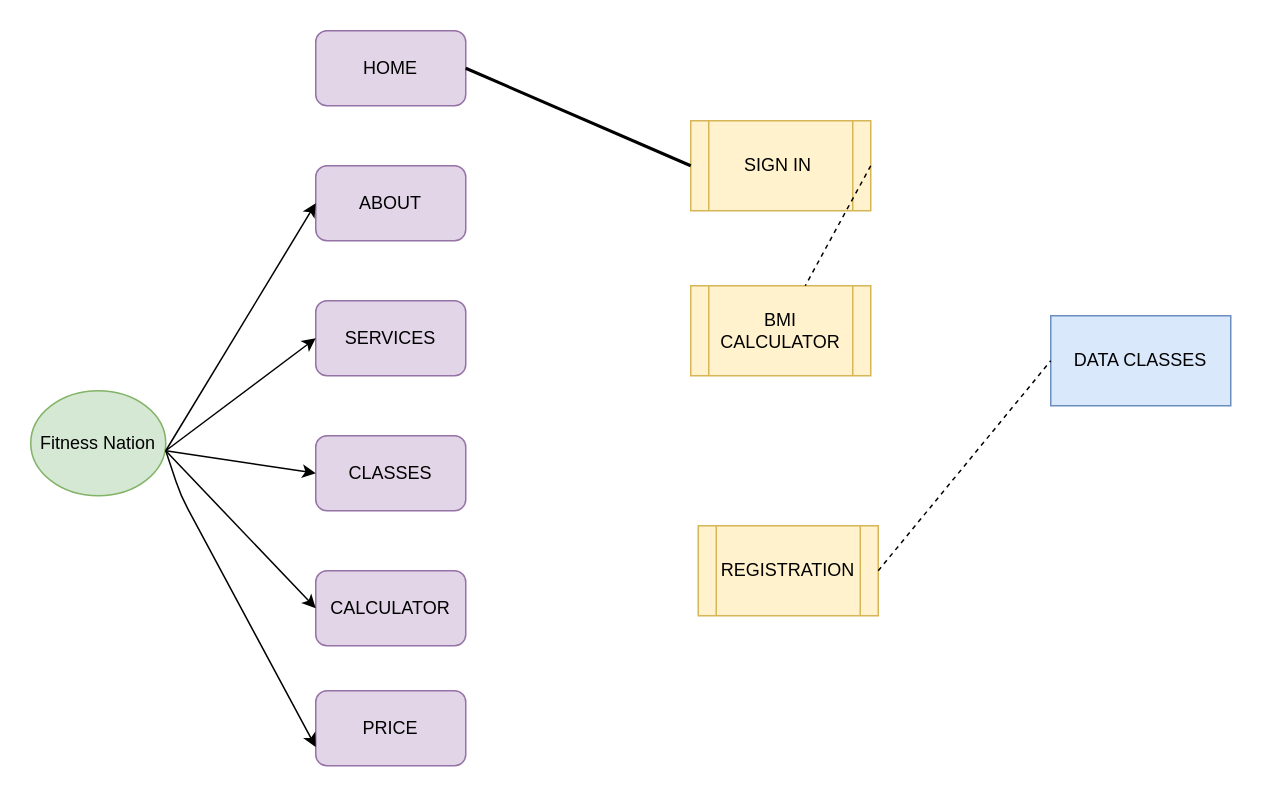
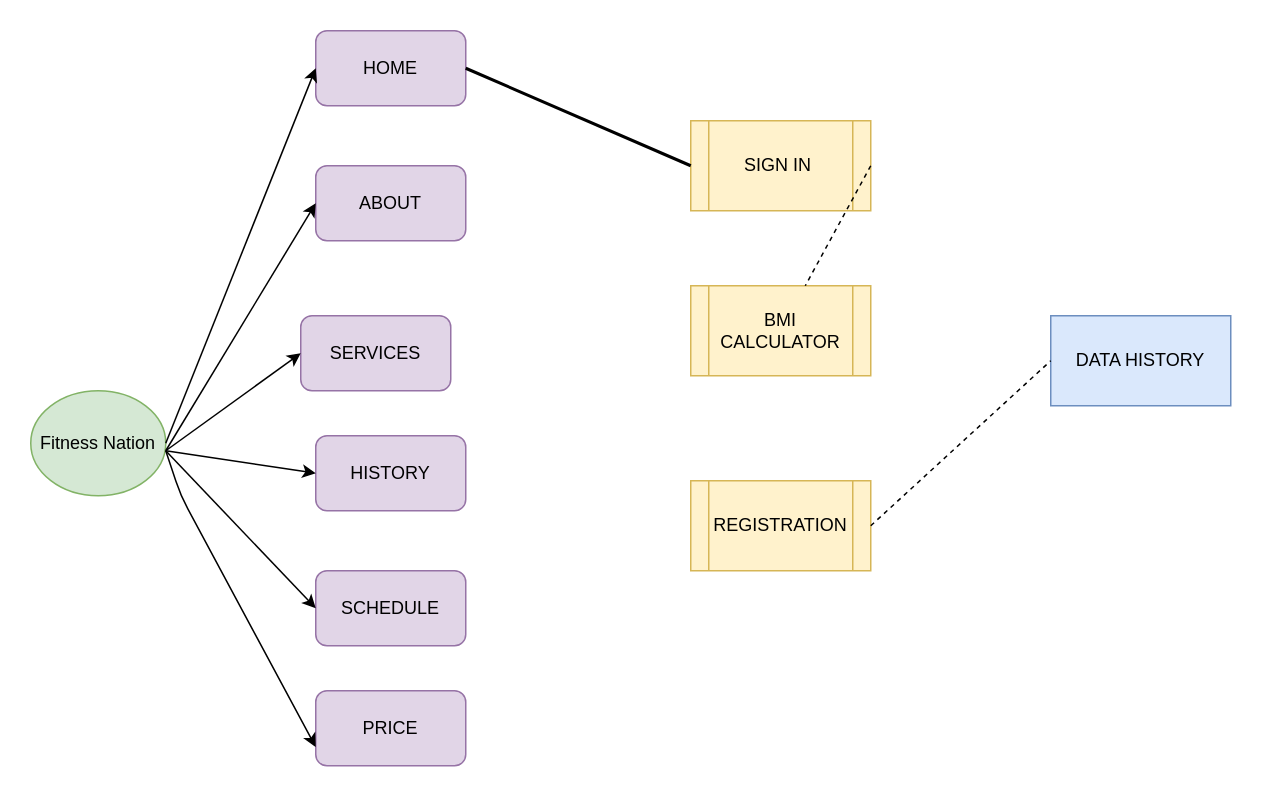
  <mxCell id="0" />
  <mxCell id="1" parent="0" />
  <mxCell id="2" value="Fitness Nation" style="ellipse;whiteSpace=wrap;html=1;strokeColor=#82b366;fillColor=#d5e8d4;" vertex="1" parent="1"><mxGeometry x="20" y="260" width="90" height="70" as="geometry" /></mxCell>
- <mxCell id="3" value="SERVICES" style="rounded=1;whiteSpace=wrap;html=1;strokeColor=#9673a6;fillColor=#e1d5e7;" vertex="1" parent="1"><mxGeometry x="210" y="200" width="100" height="50" as="geometry" /></mxCell>
+ <mxCell id="3" value="SERVICES" style="rounded=1;whiteSpace=wrap;html=1;strokeColor=#9673a6;fillColor=#e1d5e7;" vertex="1" parent="1"><mxGeometry x="200" y="210" width="100" height="50" as="geometry" /></mxCell>
  <mxCell id="4" value="ABOUT" style="rounded=1;whiteSpace=wrap;html=1;strokeColor=#9673a6;fillColor=#e1d5e7;" vertex="1" parent="1"><mxGeometry x="210" y="110" width="100" height="50" as="geometry" /></mxCell>
  <mxCell id="5" value="HOME" style="rounded=1;whiteSpace=wrap;html=1;strokeColor=#9673a6;fillColor=#e1d5e7;" vertex="1" parent="1"><mxGeometry x="210" width="100" height="50" as="geometry" y="20" /></mxCell>
- <mxCell id="6" value="CLASSES" style="rounded=1;whiteSpace=wrap;html=1;strokeColor=#9673a6;fillColor=#e1d5e7;" vertex="1" parent="1"><mxGeometry x="210" y="290" width="100" height="50" as="geometry" /></mxCell>
- <mxCell id="7" value="CALCULATOR" style="rounded=1;whiteSpace=wrap;html=1;strokeColor=#9673a6;fillColor=#e1d5e7;" vertex="1" parent="1"><mxGeometry x="210" y="380" width="100" height="50" as="geometry" /></mxCell>
+ <mxCell id="6" value="HISTORY" style="rounded=1;whiteSpace=wrap;html=1;strokeColor=#9673a6;fillColor=#e1d5e7;" vertex="1" parent="1"><mxGeometry x="210" y="290" width="100" height="50" as="geometry" /></mxCell>
+ <mxCell id="7" value="SCHEDULE" style="rounded=1;whiteSpace=wrap;html=1;strokeColor=#9673a6;fillColor=#e1d5e7;" vertex="1" parent="1"><mxGeometry x="210" y="380" width="100" height="50" as="geometry" /></mxCell>
  <mxCell id="8" value="PRICE" style="rounded=1;whiteSpace=wrap;html=1;strokeColor=#9673a6;fillColor=#e1d5e7;" vertex="1" parent="1"><mxGeometry x="210" y="460" width="100" height="50" as="geometry" /></mxCell>
  <mxCell id="9" value="" style="endArrow=classic;html=1;entryX=0;entryY=0.75;entryDx=0;entryDy=0;" edge="1" parent="1" target="8"><mxGeometry width="50" height="50" relative="1" as="geometry"><mxPoint x="110" y="300" as="sourcePoint" /><mxPoint x="160" y="250" as="targetPoint" /><Array as="points"><mxPoint x="120" y="330" /></Array></mxGeometry></mxCell>
  <mxCell id="10" value="" style="endArrow=classic;html=1;entryX=0;entryY=0.5;entryDx=0;entryDy=0;" edge="1" parent="1" target="7"><mxGeometry width="50" height="50" relative="1" as="geometry"><mxPoint x="110" y="300" as="sourcePoint" /><mxPoint x="160" y="250" as="targetPoint" /><Array as="points" /></mxGeometry></mxCell>
  <mxCell id="11" value="" style="endArrow=classic;html=1;entryX=0;entryY=0.5;entryDx=0;entryDy=0;" edge="1" parent="1" target="6"><mxGeometry width="50" height="50" relative="1" as="geometry"><mxPoint x="110" y="300" as="sourcePoint" /><mxPoint x="160" y="250" as="targetPoint" /></mxGeometry></mxCell>
  <mxCell id="12" value="" style="endArrow=classic;html=1;entryX=0;entryY=0.5;entryDx=0;entryDy=0;" edge="1" parent="1" target="4"><mxGeometry width="50" height="50" relative="1" as="geometry"><mxPoint x="110" y="300" as="sourcePoint" /><mxPoint x="160" y="250" as="targetPoint" /></mxGeometry></mxCell>
  <mxCell id="13" value="" style="endArrow=classic;html=1;entryX=0;entryY=0.5;entryDx=0;entryDy=0;" edge="1" parent="1" target="3"><mxGeometry width="50" height="50" relative="1" as="geometry"><mxPoint x="110" y="300" as="sourcePoint" /><mxPoint x="160" y="250" as="targetPoint" /><Array as="points" /></mxGeometry></mxCell>
+ <mxCell id="14" value="" style="endArrow=classic;html=1;exitX=1;exitY=0.5;exitDx=0;exitDy=0;entryX=0;entryY=0.5;entryDx=0;entryDy=0;" edge="1" parent="1" source="2" target="5"><mxGeometry width="50" height="50" relative="1" as="geometry"><mxPoint x="90" y="270" as="sourcePoint" /><mxPoint x="150" y="90" as="targetPoint" /></mxGeometry></mxCell>
  <mxCell id="15" value="SIGN IN&amp;nbsp;" style="shape=process;whiteSpace=wrap;html=1;backgroundOutline=1;strokeColor=#d6b656;fillColor=#fff2cc;" vertex="1" parent="1"><mxGeometry x="460" y="80" width="120" height="60" as="geometry" /></mxCell>
  <mxCell id="16" value="BMI CALCULATOR" style="shape=process;whiteSpace=wrap;html=1;backgroundOutline=1;strokeColor=#d6b656;fillColor=#fff2cc;" vertex="1" parent="1"><mxGeometry x="460" y="190" width="120" height="60" as="geometry" /></mxCell>
- <mxCell id="17" value="REGISTRATION" style="shape=process;whiteSpace=wrap;html=1;backgroundOutline=1;strokeColor=#d6b656;fillColor=#fff2cc;" vertex="1" parent="1"><mxGeometry x="465" y="350" width="120" height="60" as="geometry" /></mxCell>
+ <mxCell id="17" value="REGISTRATION" style="shape=process;whiteSpace=wrap;html=1;backgroundOutline=1;strokeColor=#d6b656;fillColor=#fff2cc;" vertex="1" parent="1"><mxGeometry x="460" y="320" width="120" height="60" as="geometry" /></mxCell>
  <mxCell id="18" value="" style="endArrow=none;dashed=0;html=1;dashPattern=1 3;strokeWidth=2;exitX=1;exitY=0.5;exitDx=0;exitDy=0;entryX=0;entryY=0.5;entryDx=0;entryDy=0;" edge="1" parent="1" source="5" target="15"><mxGeometry width="50" height="50" relative="1" as="geometry"><mxPoint x="410" y="300" as="sourcePoint" /><mxPoint x="460" y="250" as="targetPoint" /></mxGeometry></mxCell>
- <mxCell id="19" value="DATA CLASSES" style="rounded=0;whiteSpace=wrap;html=1;strokeColor=#6c8ebf;fillColor=#dae8fc;" vertex="1" parent="1"><mxGeometry x="700" y="210" width="120" height="60" as="geometry" /></mxCell>
+ <mxCell id="19" value="DATA HISTORY" style="rounded=0;whiteSpace=wrap;html=1;strokeColor=#6c8ebf;fillColor=#dae8fc;" vertex="1" parent="1"><mxGeometry x="700" y="210" width="120" height="60" as="geometry" /></mxCell>
  <mxCell id="20" value="" style="endArrow=none;dashed=1;html=1;exitX=1;exitY=0.5;exitDx=0;exitDy=0;" edge="1" parent="1" source="15" target="16"><mxGeometry width="50" height="50" relative="1" as="geometry"><mxPoint x="410" y="300" as="sourcePoint" /><mxPoint x="460" y="250" as="targetPoint" /></mxGeometry></mxCell>
  <mxCell id="21" value="" style="endArrow=none;dashed=1;html=1;exitX=1;exitY=0.5;exitDx=0;exitDy=0;" edge="1" parent="1" source="17"><mxGeometry width="50" height="50" relative="1" as="geometry"><mxPoint x="410" y="300" as="sourcePoint" /><mxPoint x="700" y="240" as="targetPoint" /></mxGeometry></mxCell>
